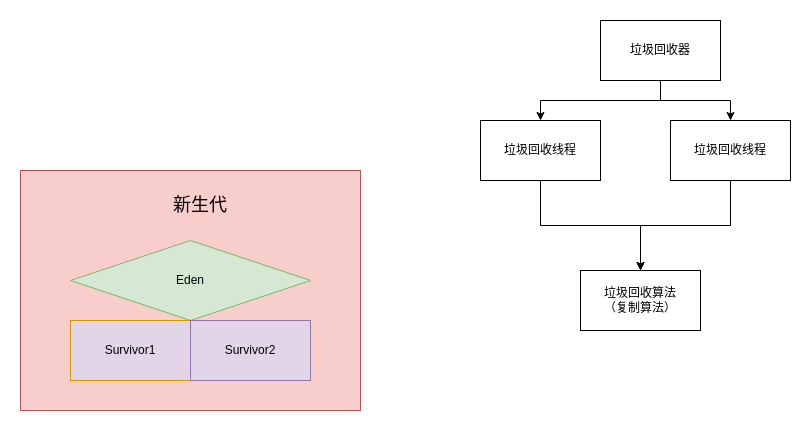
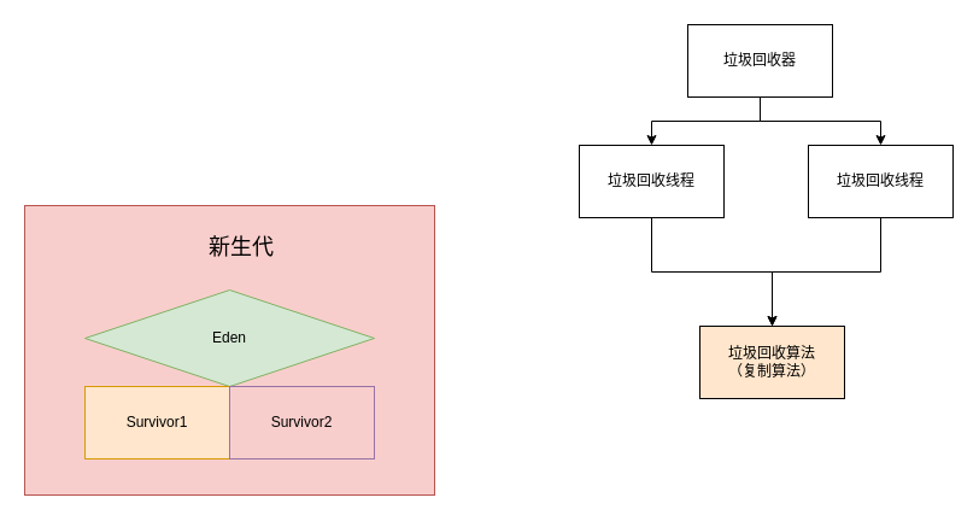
  <mxCell id="0" />
  <mxCell id="1" parent="0" />
  <mxCell id="2" value="" style="rounded=0;whiteSpace=wrap;html=1;fillColor=#f8cecc;strokeColor=#b85450;" vertex="1" parent="1"><mxGeometry x="20" y="170" width="340" height="240" as="geometry" /></mxCell>
  <mxCell id="3" value="Eden" style="rhombus;whiteSpace=wrap;html=1;fillColor=#d5e8d4;strokeColor=#82b366;" vertex="1" parent="1"><mxGeometry x="70" y="240" width="240" height="80" as="geometry" /></mxCell>
- <mxCell id="4" value="Survivor1" style="rounded=0;whiteSpace=wrap;html=1;fillColor=#e1d5e7;strokeColor=#d79b00;" vertex="1" parent="1"><mxGeometry x="70" y="320" width="120" height="60" as="geometry" /></mxCell>
- <mxCell id="5" value="Survivor2" style="rounded=0;whiteSpace=wrap;html=1;fillColor=#e1d5e7;strokeColor=#9673a6;" vertex="1" parent="1"><mxGeometry x="190" y="320" width="120" height="60" as="geometry" /></mxCell>
+ <mxCell id="4" value="Survivor1" style="rounded=0;whiteSpace=wrap;html=1;fillColor=#ffe6cc;strokeColor=#d79b00;" vertex="1" parent="1"><mxGeometry x="70" y="320" width="120" height="60" as="geometry" /></mxCell>
+ <mxCell id="5" value="Survivor2" style="rounded=0;whiteSpace=wrap;html=1;fillColor=#f8cecc;strokeColor=#9673a6;" vertex="1" parent="1"><mxGeometry x="190" y="320" width="120" height="60" as="geometry" /></mxCell>
  <mxCell id="6" value="新生代" style="text;html=1;strokeColor=none;fillColor=none;align=center;verticalAlign=middle;whiteSpace=wrap;rounded=0;fontStyle=0;fontSize=18;" vertex="1" parent="1"><mxGeometry x="165" y="190" width="70" height="30" as="geometry" /></mxCell>
  <mxCell id="7" style="edgeStyle=orthogonalEdgeStyle;rounded=0;orthogonalLoop=1;jettySize=auto;html=1;fontSize=12;" edge="1" parent="1" source="9" target="11"><mxGeometry relative="1" as="geometry" /></mxCell>
  <mxCell id="8" style="edgeStyle=orthogonalEdgeStyle;rounded=0;orthogonalLoop=1;jettySize=auto;html=1;fontSize=12;" edge="1" parent="1" source="9" target="13"><mxGeometry relative="1" as="geometry" /></mxCell>
- <mxCell id="9" value="垃圾回收器" style="rounded=0;whiteSpace=wrap;html=1;fontSize=12;" vertex="1" parent="1"><mxGeometry x="600" y="20" width="120" height="60" as="geometry" /></mxCell>
+ <mxCell id="9" value="垃圾回收器" style="rounded=0;whiteSpace=wrap;html=1;fontSize=12;" vertex="1" parent="1"><mxGeometry x="570" y="20" width="120" height="60" as="geometry" /></mxCell>
  <mxCell id="10" style="edgeStyle=orthogonalEdgeStyle;rounded=0;orthogonalLoop=1;jettySize=auto;html=1;fontSize=12;" edge="1" parent="1" source="11" target="14"><mxGeometry relative="1" as="geometry" /></mxCell>
  <mxCell id="11" value="垃圾回收线程" style="rounded=0;whiteSpace=wrap;html=1;fontSize=12;" vertex="1" parent="1"><mxGeometry x="480" y="120" width="120" height="60" as="geometry" /></mxCell>
  <mxCell id="12" style="edgeStyle=orthogonalEdgeStyle;rounded=0;orthogonalLoop=1;jettySize=auto;html=1;fontSize=12;" edge="1" parent="1" source="13" target="14"><mxGeometry relative="1" as="geometry" /></mxCell>
  <mxCell id="13" value="垃圾回收线程" style="rounded=0;whiteSpace=wrap;html=1;fontSize=12;" vertex="1" parent="1"><mxGeometry x="670" y="120" width="120" height="60" as="geometry" /></mxCell>
- <mxCell id="14" value="垃圾回收算法&lt;br&gt;（复制算法）" style="rounded=0;whiteSpace=wrap;html=1;fontSize=12;" vertex="1" parent="1"><mxGeometry x="580" y="270" width="120" height="60" as="geometry" /></mxCell>
+ <mxCell id="14" value="垃圾回收算法&lt;br&gt;（复制算法）" style="rounded=0;whiteSpace=wrap;html=1;fontSize=12;fillColor=#ffe6cc;" vertex="1" parent="1"><mxGeometry x="580" y="270" width="120" height="60" as="geometry" /></mxCell>
